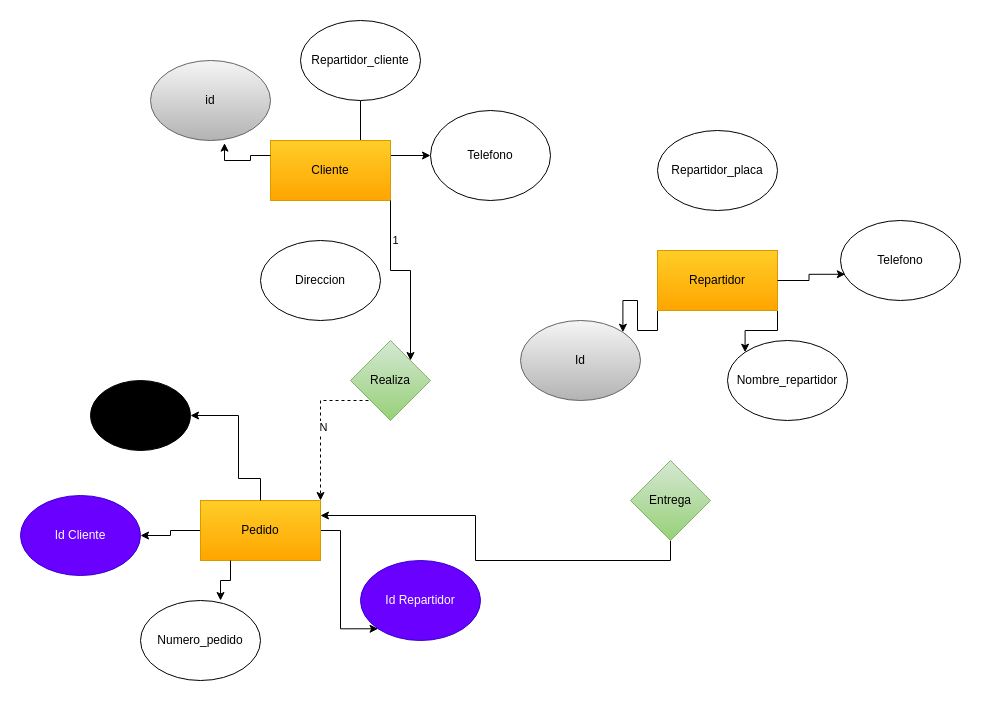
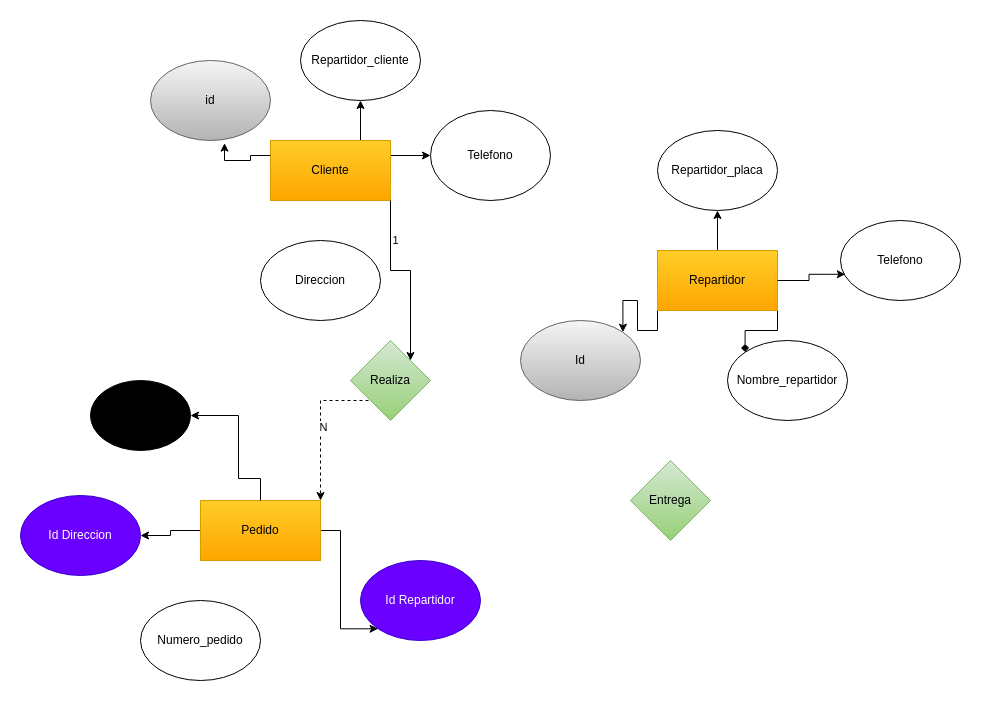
  <mxCell id="0" />
  <mxCell id="1" parent="0" />
- <mxCell id="2" style="edgeStyle=orthogonalEdgeStyle;rounded=0;orthogonalLoop=1;jettySize=auto;html=1;exitX=0.75;exitY=0;exitDx=0;exitDy=0;endArrow=none;" edge="1" parent="1" source="6" target="8"><mxGeometry relative="1" as="geometry" /></mxCell>
+ <mxCell id="2" style="edgeStyle=orthogonalEdgeStyle;rounded=0;orthogonalLoop=1;jettySize=auto;html=1;exitX=0.75;exitY=0;exitDx=0;exitDy=0;" edge="1" parent="1" source="6" target="8"><mxGeometry relative="1" as="geometry" /></mxCell>
  <mxCell id="3" style="edgeStyle=orthogonalEdgeStyle;rounded=0;orthogonalLoop=1;jettySize=auto;html=1;exitX=1;exitY=1;exitDx=0;exitDy=0;entryX=1;entryY=0;entryDx=0;entryDy=0;dashed=1;" edge="1" parent="1" source="27" target="20"><mxGeometry relative="1" as="geometry" /></mxCell>
  <mxCell id="4" value="N" style="edgeLabel;html=1;align=center;verticalAlign=middle;resizable=0;points=[];" vertex="1" connectable="0" parent="3"><mxGeometry x="0.221" y="2" relative="1" as="geometry"><mxPoint as="offset" /></mxGeometry></mxCell>
  <mxCell id="5" style="edgeStyle=orthogonalEdgeStyle;rounded=0;orthogonalLoop=1;jettySize=auto;html=1;exitX=1;exitY=0.25;exitDx=0;exitDy=0;entryX=0;entryY=0.5;entryDx=0;entryDy=0;" edge="1" parent="1" source="6" target="29"><mxGeometry relative="1" as="geometry" /></mxCell>
  <mxCell id="6" value="Cliente" style="rounded=0;whiteSpace=wrap;html=1;fillColor=#ffcd28;strokeColor=#d79b00;gradientColor=#ffa500;" vertex="1" parent="1"><mxGeometry x="270" y="140" width="120" height="60" as="geometry" /></mxCell>
  <mxCell id="7" value="id" style="ellipse;whiteSpace=wrap;html=1;fillColor=#f5f5f5;gradientColor=#b3b3b3;strokeColor=#666666;" vertex="1" parent="1"><mxGeometry x="150" y="60" width="120" height="80" as="geometry" /></mxCell>
  <mxCell id="8" value="Repartidor_cliente" style="ellipse;whiteSpace=wrap;html=1;" vertex="1" parent="1"><mxGeometry x="300" y="20" width="120" height="80" as="geometry" /></mxCell>
  <mxCell id="9" value="Direccion" style="ellipse;whiteSpace=wrap;html=1;" vertex="1" parent="1"><mxGeometry x="260" y="240" width="120" height="80" as="geometry" /></mxCell>
+ <mxCell id="10" style="edgeStyle=orthogonalEdgeStyle;rounded=0;orthogonalLoop=1;jettySize=auto;html=1;exitX=0.5;exitY=0;exitDx=0;exitDy=0;entryX=0.5;entryY=1;entryDx=0;entryDy=0;" edge="1" parent="1" source="14" target="17"><mxGeometry relative="1" as="geometry" /></mxCell>
  <mxCell id="11" style="edgeStyle=orthogonalEdgeStyle;rounded=0;orthogonalLoop=1;jettySize=auto;html=1;exitX=0;exitY=1;exitDx=0;exitDy=0;entryX=1;entryY=0;entryDx=0;entryDy=0;" edge="1" parent="1" source="14" target="15"><mxGeometry relative="1" as="geometry" /></mxCell>
- <mxCell id="12" style="edgeStyle=orthogonalEdgeStyle;rounded=0;orthogonalLoop=1;jettySize=auto;html=1;exitX=1;exitY=1;exitDx=0;exitDy=0;entryX=0;entryY=0;entryDx=0;entryDy=0;" edge="1" parent="1" source="14" target="16"><mxGeometry relative="1" as="geometry" /></mxCell>
- <mxCell id="13" style="edgeStyle=orthogonalEdgeStyle;rounded=0;orthogonalLoop=1;jettySize=auto;html=1;exitX=0.5;exitY=1;exitDx=0;exitDy=0;entryX=1;entryY=0.25;entryDx=0;entryDy=0;" edge="1" parent="1" source="28" target="20"><mxGeometry relative="1" as="geometry" /></mxCell>
+ <mxCell id="12" style="edgeStyle=orthogonalEdgeStyle;rounded=0;orthogonalLoop=1;jettySize=auto;html=1;exitX=1;exitY=1;exitDx=0;exitDy=0;entryX=0;entryY=0;entryDx=0;entryDy=0;endArrow=diamond;" edge="1" parent="1" source="14" target="16"><mxGeometry relative="1" as="geometry" /></mxCell>
  <mxCell id="14" value="Repartidor" style="rounded=0;whiteSpace=wrap;html=1;fillColor=#ffcd28;strokeColor=#d79b00;gradientColor=#ffa500;" vertex="1" parent="1"><mxGeometry x="657" y="250" width="120" height="60" as="geometry" /></mxCell>
  <mxCell id="15" value="Id" style="ellipse;whiteSpace=wrap;html=1;fillColor=#f5f5f5;gradientColor=#b3b3b3;strokeColor=#666666;" vertex="1" parent="1"><mxGeometry x="520" y="320" width="120" height="80" as="geometry" /></mxCell>
  <mxCell id="16" value="Nombre_repartidor" style="ellipse;whiteSpace=wrap;html=1;" vertex="1" parent="1"><mxGeometry x="727" y="340" width="120" height="80" as="geometry" /></mxCell>
  <mxCell id="17" value="Repartidor_placa" style="ellipse;whiteSpace=wrap;html=1;" vertex="1" parent="1"><mxGeometry x="657" y="130" width="120" height="80" as="geometry" /></mxCell>
  <mxCell id="18" style="edgeStyle=orthogonalEdgeStyle;rounded=0;orthogonalLoop=1;jettySize=auto;html=1;exitX=0;exitY=0.5;exitDx=0;exitDy=0;entryX=1;entryY=0.5;entryDx=0;entryDy=0;" edge="1" parent="1" source="20" target="21"><mxGeometry relative="1" as="geometry" /></mxCell>
  <mxCell id="19" style="edgeStyle=orthogonalEdgeStyle;rounded=0;orthogonalLoop=1;jettySize=auto;html=1;exitX=1;exitY=0.5;exitDx=0;exitDy=0;entryX=0;entryY=1;entryDx=0;entryDy=0;" edge="1" parent="1" source="20" target="22"><mxGeometry relative="1" as="geometry" /></mxCell>
  <mxCell id="20" value="Pedido" style="rounded=0;whiteSpace=wrap;html=1;fillColor=#ffcd28;strokeColor=#d79b00;gradientColor=#ffa500;" vertex="1" parent="1"><mxGeometry x="200" y="500" width="120" height="60" as="geometry" /></mxCell>
- <mxCell id="21" value="Id Cliente" style="ellipse;whiteSpace=wrap;html=1;fillColor=#6a00ff;fontColor=#ffffff;strokeColor=#3700CC;" vertex="1" parent="1"><mxGeometry x="20" y="495" width="120" height="80" as="geometry" /></mxCell>
+ <mxCell id="21" value="Id Direccion" style="ellipse;whiteSpace=wrap;html=1;fillColor=#6a00ff;fontColor=#ffffff;strokeColor=#3700CC;" vertex="1" parent="1"><mxGeometry x="20" y="495" width="120" height="80" as="geometry" /></mxCell>
  <mxCell id="22" value="Id Repartidor" style="ellipse;whiteSpace=wrap;html=1;fillColor=#6a00ff;strokeColor=#3700CC;fontColor=#ffffff;" vertex="1" parent="1"><mxGeometry x="360" y="560" width="120" height="80" as="geometry" /></mxCell>
  <mxCell id="23" style="edgeStyle=orthogonalEdgeStyle;rounded=0;orthogonalLoop=1;jettySize=auto;html=1;exitX=0;exitY=0.25;exitDx=0;exitDy=0;entryX=0.617;entryY=1.033;entryDx=0;entryDy=0;entryPerimeter=0;" edge="1" parent="1" source="6" target="7"><mxGeometry relative="1" as="geometry" /></mxCell>
  <mxCell id="24" style="edgeStyle=orthogonalEdgeStyle;rounded=0;orthogonalLoop=1;jettySize=auto;html=1;exitX=0.5;exitY=0;exitDx=0;exitDy=0;" edge="1" parent="1" source="20" target="34"><mxGeometry relative="1" as="geometry"><mxPoint x="238.44" y="455.44" as="targetPoint" /><Array as="points"><mxPoint x="260" y="478" /><mxPoint x="238" y="478" /><mxPoint x="238" y="415" /></Array></mxGeometry></mxCell>
  <mxCell id="25" value="" style="edgeStyle=orthogonalEdgeStyle;rounded=0;orthogonalLoop=1;jettySize=auto;html=1;exitX=1;exitY=1;exitDx=0;exitDy=0;entryX=1;entryY=0;entryDx=0;entryDy=0;" edge="1" parent="1" source="6" target="27"><mxGeometry relative="1" as="geometry"><mxPoint x="390" y="200" as="sourcePoint" /><mxPoint x="320" y="500" as="targetPoint" /></mxGeometry></mxCell>
  <mxCell id="26" value="1" style="edgeLabel;html=1;align=center;verticalAlign=middle;resizable=0;points=[];" vertex="1" connectable="0" parent="25"><mxGeometry x="-0.567" y="4" relative="1" as="geometry"><mxPoint as="offset" /></mxGeometry></mxCell>
  <mxCell id="27" value="Realiza" style="rhombus;whiteSpace=wrap;html=1;fillColor=#d5e8d4;gradientColor=#97d077;strokeColor=#82b366;" vertex="1" parent="1"><mxGeometry x="350" y="340" width="80" height="80" as="geometry" /></mxCell>
  <mxCell id="28" value="Entrega" style="rhombus;whiteSpace=wrap;html=1;fillColor=#d5e8d4;gradientColor=#97d077;strokeColor=#82b366;" vertex="1" parent="1"><mxGeometry x="630" y="460" width="80" height="80" as="geometry" /></mxCell>
  <mxCell id="29" value="Telefono" style="ellipse;whiteSpace=wrap;html=1;" vertex="1" parent="1"><mxGeometry x="430" y="110" width="120" height="90" as="geometry" /></mxCell>
  <mxCell id="30" value="Telefono" style="ellipse;whiteSpace=wrap;html=1;" vertex="1" parent="1"><mxGeometry x="840" y="220" width="120" height="80" as="geometry" /></mxCell>
  <mxCell id="31" style="edgeStyle=orthogonalEdgeStyle;rounded=0;orthogonalLoop=1;jettySize=auto;html=1;exitX=1;exitY=0.5;exitDx=0;exitDy=0;entryX=0.04;entryY=0.672;entryDx=0;entryDy=0;entryPerimeter=0;" edge="1" parent="1" source="14" target="30"><mxGeometry relative="1" as="geometry" /></mxCell>
  <mxCell id="32" value="Numero_pedido" style="ellipse;whiteSpace=wrap;html=1;" vertex="1" parent="1"><mxGeometry x="140" y="600" width="120" height="80" as="geometry" /></mxCell>
- <mxCell id="33" style="edgeStyle=orthogonalEdgeStyle;rounded=0;orthogonalLoop=1;jettySize=auto;html=1;exitX=0.25;exitY=1;exitDx=0;exitDy=0;entryX=0.667;entryY=0;entryDx=0;entryDy=0;entryPerimeter=0;" edge="1" parent="1" source="20" target="32"><mxGeometry relative="1" as="geometry" /></mxCell>
  <mxCell id="34" value="Id" style="ellipse;whiteSpace=wrap;html=1;align=center;fontStyle=4;gradientColor=light-dark(#000000,#999999);" vertex="1" parent="1"><mxGeometry x="90" y="380" width="100" height="70" as="geometry" /></mxCell>
